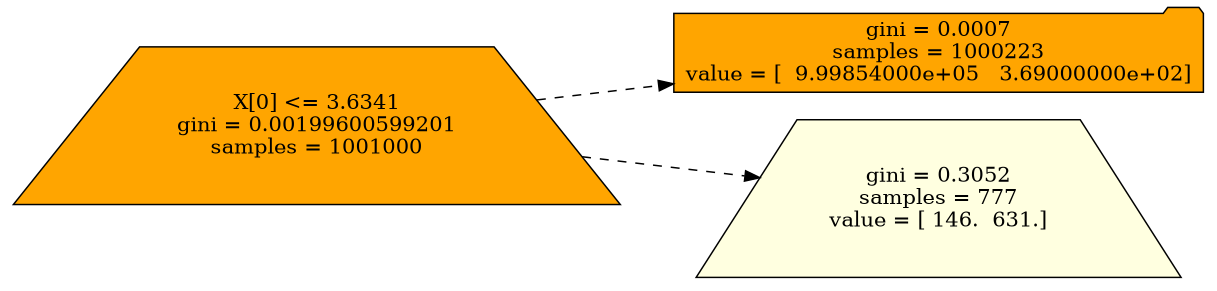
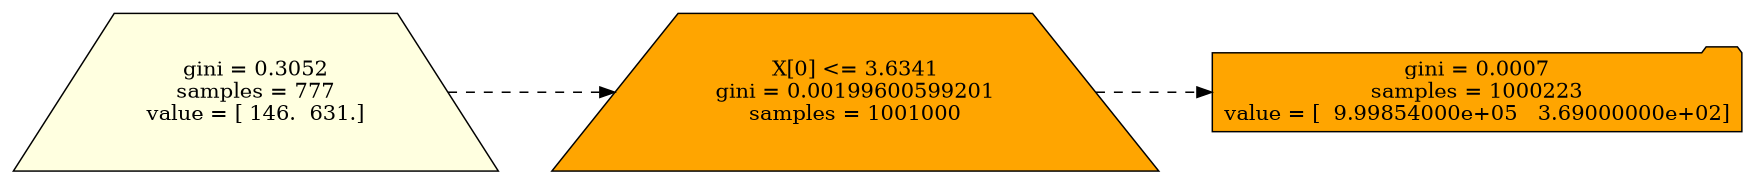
  digraph {
    rankdir=LR
    node [shape=trapezium style=filled fillcolor=orange]
    edge [style=dashed]
    n1 [label="X[0] <= 3.6341\ngini = 0.00199600599201\nsamples = 1001000"]
    n2 [label="gini = 0.0007\nsamples = 1000223\nvalue = [  9.99854000e+05   3.69000000e+02]" shape=folder]
    n3 [label="gini = 0.3052\nsamples = 777\nvalue = [ 146.  631.]" fillcolor=lightyellow]
    n1 -> n2
-   n1 -> n3
+   n3 -> n1
  }
